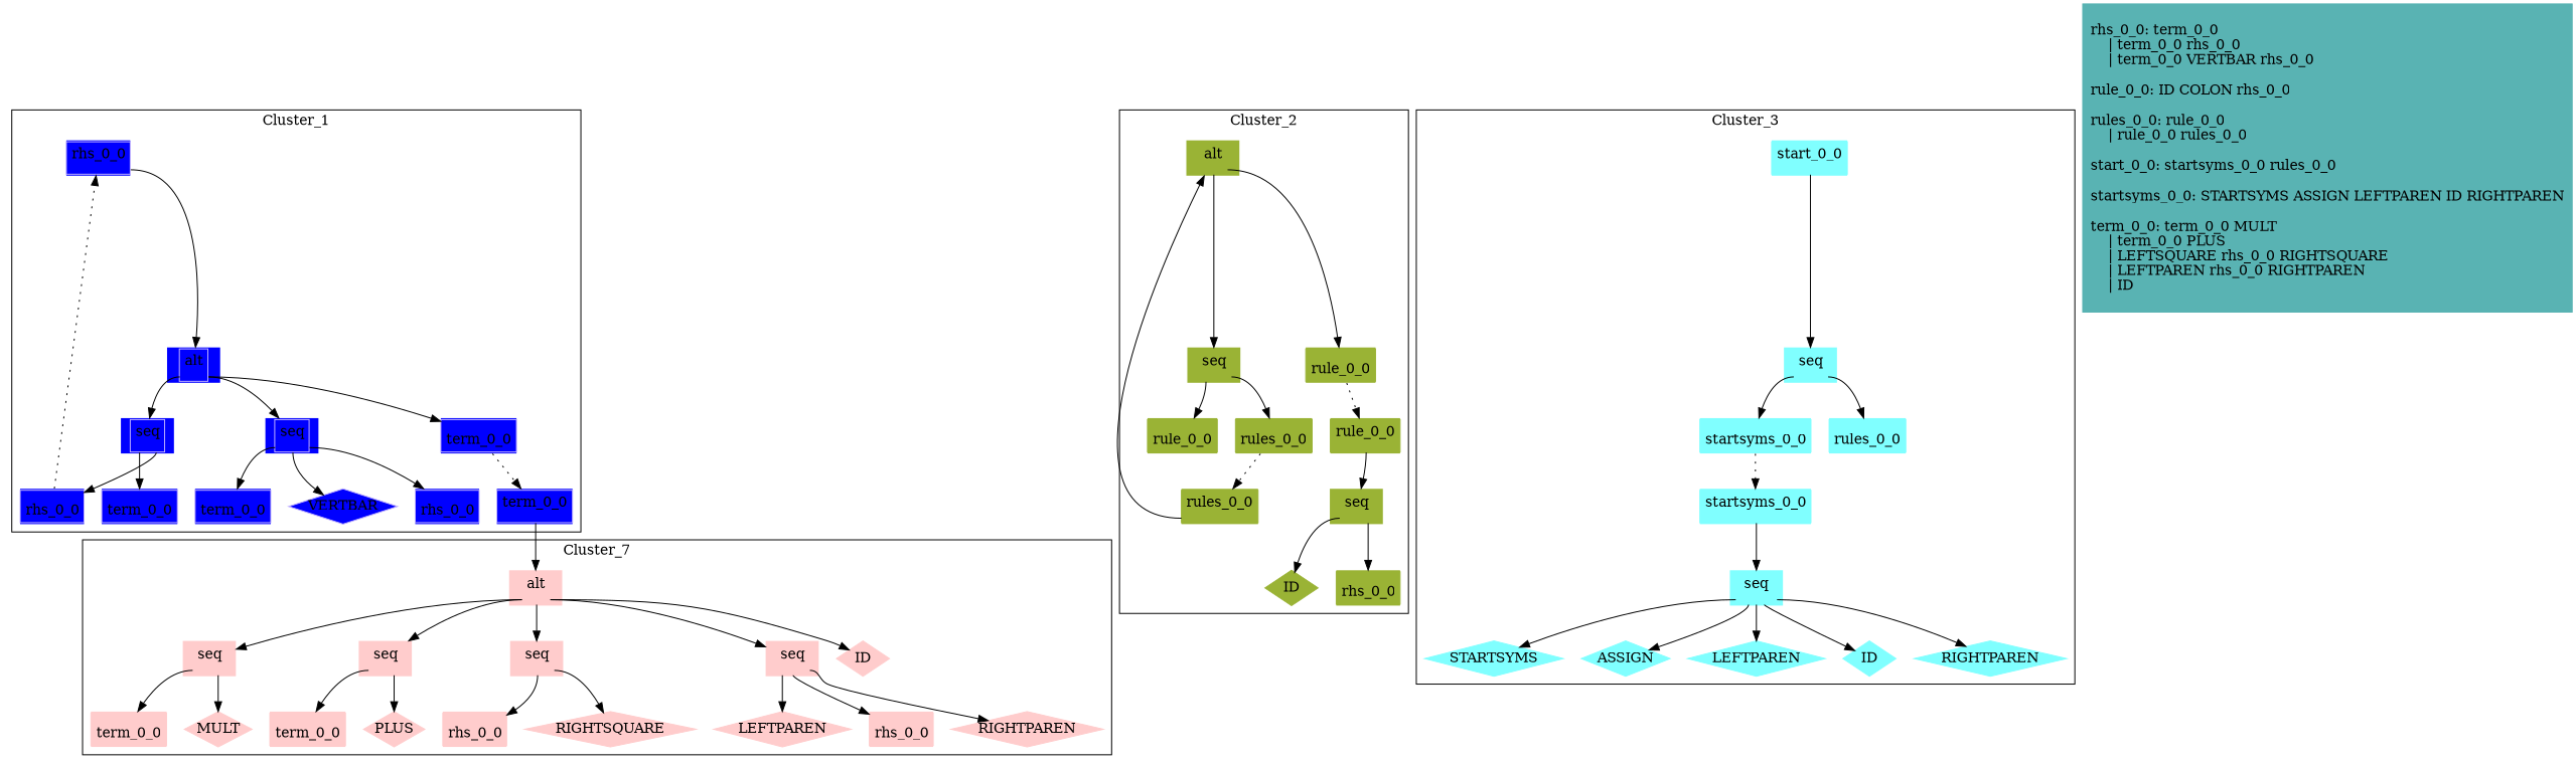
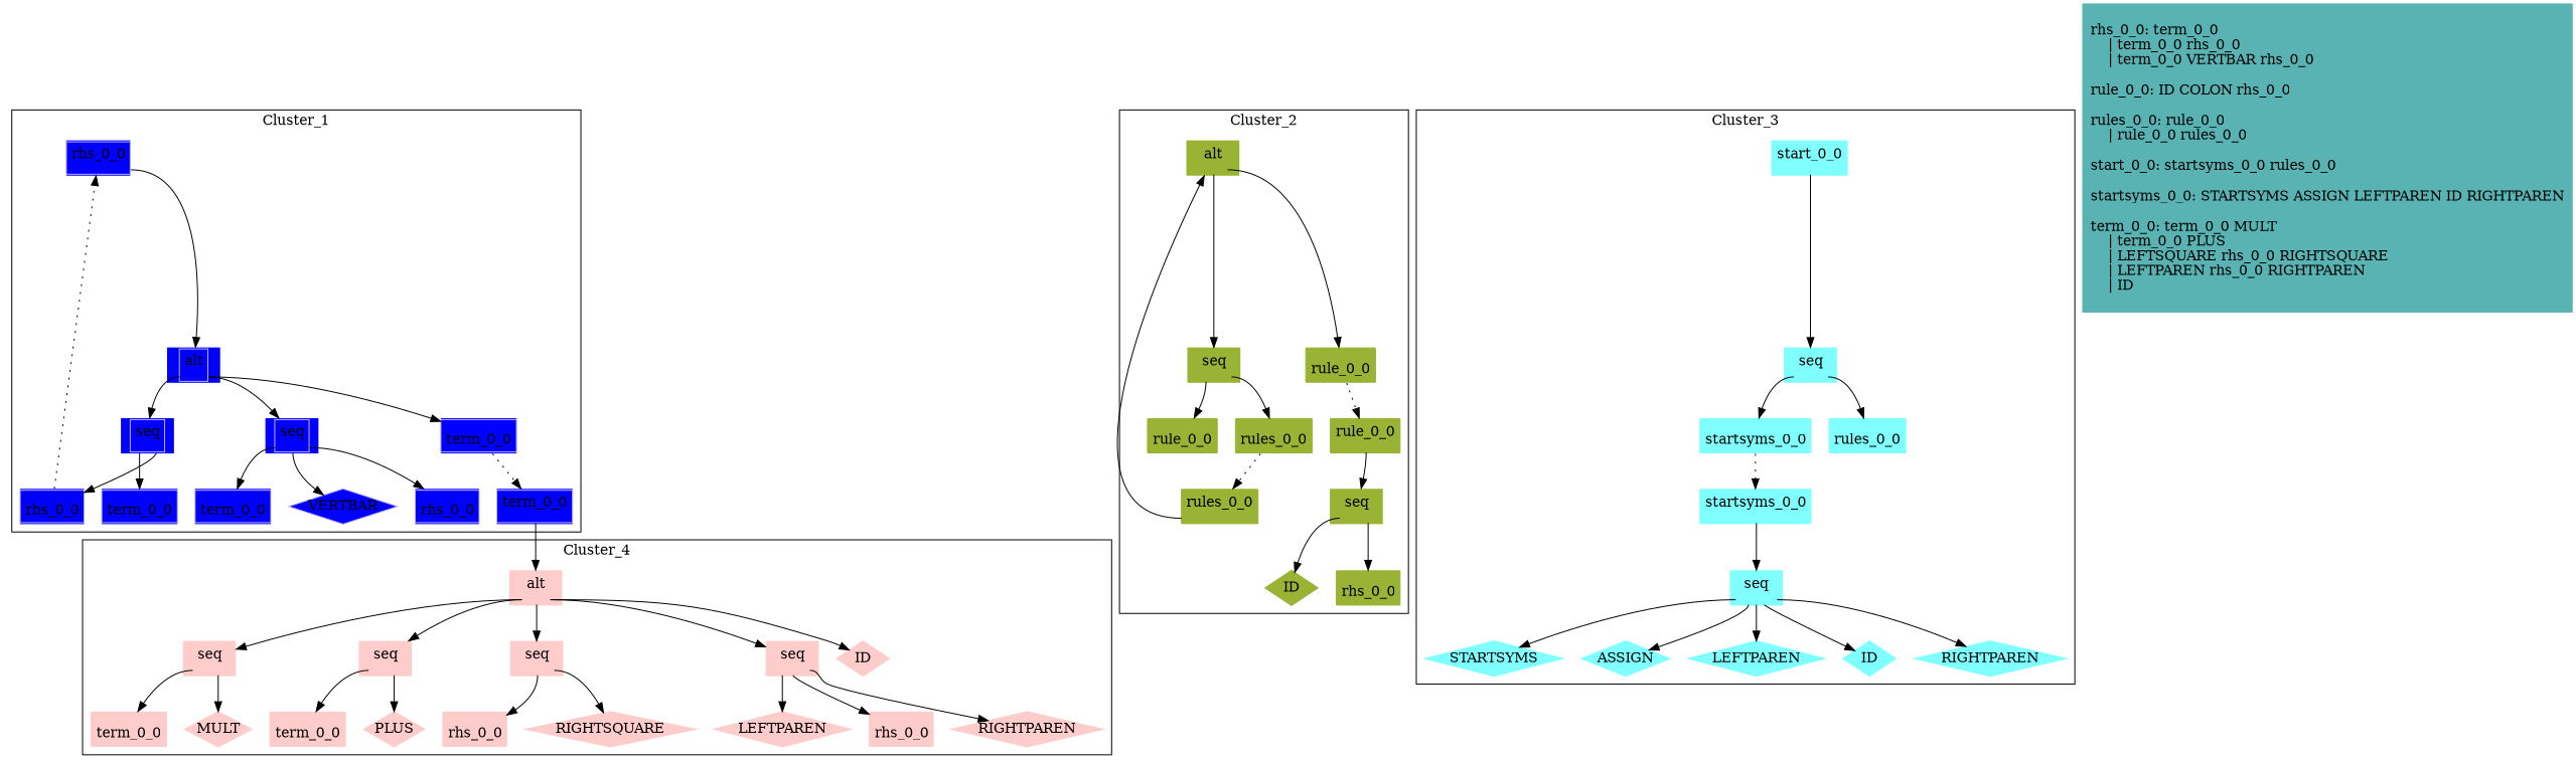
  digraph {
    node [color="1.0 .2 1.0" margin=0 shape=none style=filled]
    edge [style=solid tailport=F]
    n1 [color=".7 .3 1.0" fillcolor=blue label=< <table border="1" cellborder="0" cellspacing="0" cellpadding="4"><tr><td>rhs_0_0</td></tr><tr><td port="F"></td></tr></table> >]
    n2 [color=".7 .3 1.0" fillcolor=blue label=< <table border="1" cellborder="0" cellspacing="0" cellpadding="4"><tr><td>alt</td></tr><tr><td port="F"></td></tr></table> >]
    n3 [color=".7 .3 1.0" fillcolor=blue label=< <table border="1" cellborder="0" cellspacing="0" cellpadding="4"><tr><td port="H"></td></tr><tr><td>term_0_0</td></tr></table> >]
    n4 [color=".7 .3 1.0" fillcolor=blue label=< <table border="1" cellborder="0" cellspacing="0" cellpadding="4"><tr><td>term_0_0</td></tr><tr><td port="F"></td></tr></table> >]
    n5 [color=".7 .3 1.0" fillcolor=blue label=< <table border="1" cellborder="0" cellspacing="0" cellpadding="4"><tr><td colspan="2">seq</td></tr><tr><td port="F0"></td><td port="F1"></td></tr></table> >]
    n6 [color=".7 .3 1.0" fillcolor=blue label=< <table border="1" cellborder="0" cellspacing="0" cellpadding="4"><tr><td port="H"></td></tr><tr><td>term_0_0</td></tr></table> >]
    n7 [color=".7 .3 1.0" fillcolor=blue label=< <table border="1" cellborder="0" cellspacing="0" cellpadding="4"><tr><td port="H"></td></tr><tr><td>rhs_0_0</td></tr></table> >]
    n8 [color=".7 .3 1.0" fillcolor=blue label=< <table border="1" cellborder="0" cellspacing="0" cellpadding="4"><tr><td colspan="3">seq</td></tr><tr><td port="F0"></td><td port="F1"></td><td port="F2"></td></tr></table> >]
    n9 [color=".7 .3 1.0" fillcolor=blue label=< <table border="1" cellborder="0" cellspacing="0" cellpadding="4"><tr><td port="H"></td></tr><tr><td>term_0_0</td></tr></table> >]
    n10 [color=".7 .3 1.0" fillcolor=blue label=VERTBAR shape=diamond]
    n11 [color=".7 .3 1.0" fillcolor=blue label=< <table border="1" cellborder="0" cellspacing="0" cellpadding="4"><tr><td port="H"></td></tr><tr><td>rhs_0_0</td></tr></table> >]
    n12 [color=".2 .7 .7" label=< <table border="1" cellborder="0" cellspacing="0" cellpadding="4"><tr><td>rule_0_0</td></tr><tr><td port="F"></td></tr></table> >]
    n13 [color=".2 .7 .7" label=< <table border="1" cellborder="0" cellspacing="0" cellpadding="4"><tr><td colspan="3">seq</td></tr><tr><td port="F0"></td><td port="F1"></td><td port="F2"></td></tr></table> >]
    n14 [color=".2 .7 .7" label=ID shape=diamond]
    n15 [color=".2 .7 .7" label=< <table border="1" cellborder="0" cellspacing="0" cellpadding="4"><tr><td port="H"></td></tr><tr><td>rhs_0_0</td></tr></table> >]
    n16 [color=".2 .7 .7" label=< <table border="1" cellborder="0" cellspacing="0" cellpadding="4"><tr><td>rules_0_0</td></tr><tr><td port="F"></td></tr></table> >]
    n17 [color=".2 .7 .7" label=< <table border="1" cellborder="0" cellspacing="0" cellpadding="4"><tr><td>alt</td></tr><tr><td port="F"></td></tr></table> >]
    n18 [color=".2 .7 .7" label=< <table border="1" cellborder="0" cellspacing="0" cellpadding="4"><tr><td port="H"></td></tr><tr><td>rule_0_0</td></tr></table> >]
    n19 [color=".2 .7 .7" label=< <table border="1" cellborder="0" cellspacing="0" cellpadding="4"><tr><td colspan="2">seq</td></tr><tr><td port="F0"></td><td port="F1"></td></tr></table> >]
    n20 [color=".2 .7 .7" label=< <table border="1" cellborder="0" cellspacing="0" cellpadding="4"><tr><td port="H"></td></tr><tr><td>rule_0_0</td></tr></table> >]
    n21 [color=".2 .7 .7" label=< <table border="1" cellborder="0" cellspacing="0" cellpadding="4"><tr><td port="H"></td></tr><tr><td>rules_0_0</td></tr></table> >]
    n22 [color=".5 .5 1.0" label=< <table border="1" cellborder="0" cellspacing="0" cellpadding="4"><tr><td>start_0_0</td></tr><tr><td port="F"></td></tr></table> >]
    n23 [color=".5 .5 1.0" label=< <table border="1" cellborder="0" cellspacing="0" cellpadding="4"><tr><td colspan="2">seq</td></tr><tr><td port="F0"></td><td port="F1"></td></tr></table> >]
    n24 [color=".5 .5 1.0" label=< <table border="1" cellborder="0" cellspacing="0" cellpadding="4"><tr><td port="H"></td></tr><tr><td>startsyms_0_0</td></tr></table> >]
    n25 [color=".5 .5 1.0" label=< <table border="1" cellborder="0" cellspacing="0" cellpadding="4"><tr><td>startsyms_0_0</td></tr><tr><td port="F"></td></tr></table> >]
    n26 [color=".5 .5 1.0" label=< <table border="1" cellborder="0" cellspacing="0" cellpadding="4"><tr><td port="H"></td></tr><tr><td>rules_0_0</td></tr></table> >]
    n27 [color=".5 .5 1.0" label=< <table border="1" cellborder="0" cellspacing="0" cellpadding="4"><tr><td colspan="5">seq</td></tr><tr><td port="F0"></td><td port="F1"></td><td port="F2"></td><td port="F3"></td><td port="F4"></td></tr></table> >]
    n28 [color=".5 .5 1.0" label=STARTSYMS shape=diamond]
    n29 [color=".5 .5 1.0" label=ASSIGN shape=diamond]
    n30 [color=".5 .5 1.0" label=LEFTPAREN shape=diamond]
    n31 [color=".5 .5 1.0" label=ID shape=diamond]
    n32 [color=".5 .5 1.0" label=RIGHTPAREN shape=diamond]
    n33 [label=< <table border="1" cellborder="0" cellspacing="0" cellpadding="4"><tr><td>alt</td></tr><tr><td port="F"></td></tr></table> >]
    n34 [label=< <table border="1" cellborder="0" cellspacing="0" cellpadding="4"><tr><td colspan="2">seq</td></tr><tr><td port="F0"></td><td port="F1"></td></tr></table> >]
    n35 [label=< <table border="1" cellborder="0" cellspacing="0" cellpadding="4"><tr><td port="H"></td></tr><tr><td>term_0_0</td></tr></table> >]
    n36 [label=MULT shape=diamond]
    n37 [label=< <table border="1" cellborder="0" cellspacing="0" cellpadding="4"><tr><td colspan="2">seq</td></tr><tr><td port="F0"></td><td port="F1"></td></tr></table> >]
    n38 [label=< <table border="1" cellborder="0" cellspacing="0" cellpadding="4"><tr><td port="H"></td></tr><tr><td>term_0_0</td></tr></table> >]
    n39 [label=PLUS shape=diamond]
    n40 [label=< <table border="1" cellborder="0" cellspacing="0" cellpadding="4"><tr><td colspan="3">seq</td></tr><tr><td port="F0"></td><td port="F1"></td><td port="F2"></td></tr></table> >]
    n41 [label=< <table border="1" cellborder="0" cellspacing="0" cellpadding="4"><tr><td port="H"></td></tr><tr><td>rhs_0_0</td></tr></table> >]
    n42 [label=RIGHTSQUARE shape=diamond]
    n43 [label=< <table border="1" cellborder="0" cellspacing="0" cellpadding="4"><tr><td colspan="3">seq</td></tr><tr><td port="F0"></td><td port="F1"></td><td port="F2"></td></tr></table> >]
    n44 [label=LEFTPAREN shape=diamond]
    n45 [label=< <table border="1" cellborder="0" cellspacing="0" cellpadding="4"><tr><td port="H"></td></tr><tr><td>rhs_0_0</td></tr></table> >]
    n46 [label=RIGHTPAREN shape=diamond]
    n47 [label=ID shape=diamond]
    n48 [color=".5 .5 .7" label="\lrhs_0_0: term_0_0\l    | term_0_0 rhs_0_0\l    | term_0_0 VERTBAR rhs_0_0\l\lrule_0_0: ID COLON rhs_0_0\l\lrules_0_0: rule_0_0\l    | rule_0_0 rules_0_0\l\lstart_0_0: startsyms_0_0 rules_0_0\l\lstartsyms_0_0: STARTSYMS ASSIGN LEFTPAREN ID RIGHTPAREN\l\lterm_0_0: term_0_0 MULT\l    | term_0_0 PLUS\l    | LEFTSQUARE rhs_0_0 RIGHTSQUARE\l    | LEFTPAREN rhs_0_0 RIGHTPAREN\l    | ID\l " shape=rectangle margin=""]
    subgraph cluster_1 {
      label=Cluster_1
      n1
      n2
      n3
      n4
      n5
      n6
      n7
      n8
      n9
      n10
      n11
    }
    subgraph cluster_2 {
      label=Cluster_2
      n12
      n13
      n14
      n15
      n16
      n17
      n18
      n19
      n20
      n21
    }
    subgraph cluster_3 {
      label=Cluster_3
      n22
      n23
      n24
      n25
      n26
      n27
      n28
      n29
      n30
      n31
      n32
    }
    subgraph cluster_4 {
-     label=Cluster_7
+     label=Cluster_4
      n33
      n34
      n35
      n36
      n37
      n38
      n39
      n40
      n41
      n42
      n43
      n44
      n45
      n46
      n47
    }
    n1 -> n2
    n2 -> n3
    n2 -> n5
    n2 -> n8
    n3 -> n4 [style=dotted]
    n4 -> n33
    n5 -> n6 [tailport=F0]
    n5 -> n7 [tailport=F1]
    n7 -> n1 [style=dotted]
    n8 -> n9 [tailport=F0]
    n8 -> n10 [tailport=F1]
    n8 -> n11 [tailport=F2]
    n12 -> n13
    n13 -> n14 [tailport=F0]
    n13 -> n15 [tailport=F2]
    n16 -> n17
    n17 -> n18
    n17 -> n19
    n18 -> n12 [style=dotted]
    n19 -> n20 [tailport=F0]
    n19 -> n21 [tailport=F1]
    n21 -> n16 [style=dotted]
    n22 -> n23
    n23 -> n24 [tailport=F0]
    n23 -> n26 [tailport=F1]
    n24 -> n25 [style=dotted]
    n25 -> n27
    n27 -> n28 [tailport=F0]
    n27 -> n29 [tailport=F1]
    n27 -> n30 [tailport=F2]
    n27 -> n31 [tailport=F3]
    n27 -> n32 [tailport=F4]
    n33 -> n34
    n33 -> n37
    n33 -> n40
    n33 -> n43
    n33 -> n47
    n34 -> n35 [tailport=F0]
    n34 -> n36 [tailport=F1]
    n37 -> n38 [tailport=F0]
    n37 -> n39 [tailport=F1]
    n40 -> n41 [tailport=F1]
    n40 -> n42 [tailport=F2]
    n43 -> n44 [tailport=F0]
    n43 -> n45 [tailport=F1]
    n43 -> n46 [tailport=F2]
  }
